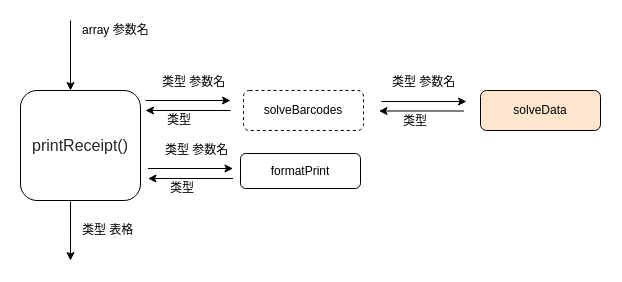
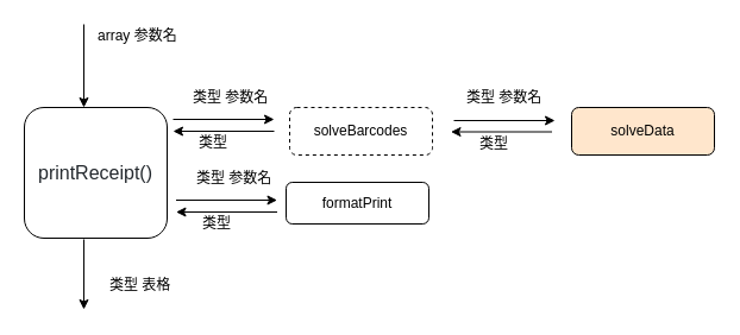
  <mxCell id="0" />
  <mxCell id="1" parent="0" />
  <mxCell id="2" value="&lt;span style=&quot;color: rgb(36 , 41 , 46) ; font-family: , &amp;#34;blinkmacsystemfont&amp;#34; , &amp;#34;segoe ui&amp;#34; , &amp;#34;helvetica&amp;#34; , &amp;#34;arial&amp;#34; , sans-serif , &amp;#34;apple color emoji&amp;#34; , &amp;#34;segoe ui emoji&amp;#34; , &amp;#34;segoe ui symbol&amp;#34; ; font-size: 16px ; background-color: rgb(255 , 255 , 255)&quot;&gt;printReceipt()&lt;/span&gt;" style="rounded=1;whiteSpace=wrap;html=1;" parent="1" vertex="1"><mxGeometry x="20" y="90" width="120" height="110" as="geometry" /></mxCell>
  <mxCell id="3" value="" style="endArrow=classic;html=1;" parent="1" edge="1"><mxGeometry width="50" height="50" relative="1" as="geometry"><mxPoint x="70" y="20" as="sourcePoint" /><mxPoint x="70" y="90" as="targetPoint" /></mxGeometry></mxCell>
  <mxCell id="4" value="solveBarcodes" style="rounded=1;whiteSpace=wrap;html=1;dashed=1;" parent="1" vertex="1"><mxGeometry x="243" y="90" width="120" height="40" as="geometry" /></mxCell>
  <mxCell id="5" value="" style="endArrow=classic;html=1;exitX=0.417;exitY=1.009;exitDx=0;exitDy=0;exitPerimeter=0;" parent="1" source="2" edge="1"><mxGeometry width="50" height="50" relative="1" as="geometry"><mxPoint x="70" y="210" as="sourcePoint" /><mxPoint x="70" y="260" as="targetPoint" /></mxGeometry></mxCell>
  <mxCell id="6" value="formatPrint" style="rounded=1;whiteSpace=wrap;html=1;" parent="1" vertex="1"><mxGeometry x="240" y="153" width="120" height="35" as="geometry" /></mxCell>
  <mxCell id="7" value="solveData" style="rounded=1;whiteSpace=wrap;html=1;fillColor=#ffe6cc;" parent="1" vertex="1"><mxGeometry x="480" y="90" width="120" height="40" as="geometry" /></mxCell>
  <mxCell id="8" value="" style="endArrow=classic;startArrow=none;html=1;startFill=0;" parent="1" edge="1"><mxGeometry width="50" height="50" relative="1" as="geometry"><mxPoint x="145" y="100" as="sourcePoint" /><mxPoint x="230" y="100" as="targetPoint" /></mxGeometry></mxCell>
  <mxCell id="9" value="" style="endArrow=classic;startArrow=none;html=1;startFill=0;" parent="1" edge="1"><mxGeometry width="50" height="50" relative="1" as="geometry"><mxPoint x="230" y="110" as="sourcePoint" /><mxPoint x="145" y="110" as="targetPoint" /></mxGeometry></mxCell>
  <mxCell id="10" value="类型 参数名" style="text;html=1;resizable=0;points=[];autosize=1;align=left;verticalAlign=top;spacingTop=-4;" parent="1" vertex="1"><mxGeometry x="160" y="72" width="80" height="20" as="geometry" /></mxCell>
  <mxCell id="11" value="类型" style="text;html=1;resizable=0;points=[];autosize=1;align=left;verticalAlign=top;spacingTop=-4;" parent="1" vertex="1"><mxGeometry x="165" y="110" width="40" height="20" as="geometry" /></mxCell>
  <mxCell id="12" value="" style="endArrow=classic;startArrow=none;html=1;startFill=0;" parent="1" edge="1"><mxGeometry width="50" height="50" relative="1" as="geometry"><mxPoint x="147.5" y="168" as="sourcePoint" /><mxPoint x="232.5" y="168" as="targetPoint" /></mxGeometry></mxCell>
  <mxCell id="13" value="" style="endArrow=classic;startArrow=none;html=1;startFill=0;" parent="1" edge="1"><mxGeometry width="50" height="50" relative="1" as="geometry"><mxPoint x="232.5" y="178" as="sourcePoint" /><mxPoint x="147.5" y="178" as="targetPoint" /></mxGeometry></mxCell>
  <mxCell id="14" value="类型 参数名" style="text;html=1;resizable=0;points=[];autosize=1;align=left;verticalAlign=top;spacingTop=-4;" parent="1" vertex="1"><mxGeometry x="162.5" y="140" width="80" height="20" as="geometry" /></mxCell>
  <mxCell id="15" value="类型" style="text;html=1;resizable=0;points=[];autosize=1;align=left;verticalAlign=top;spacingTop=-4;" parent="1" vertex="1"><mxGeometry x="167.5" y="178" width="40" height="20" as="geometry" /></mxCell>
  <mxCell id="16" value="" style="endArrow=classic;startArrow=none;html=1;startFill=0;" parent="1" edge="1"><mxGeometry width="50" height="50" relative="1" as="geometry"><mxPoint x="381" y="101" as="sourcePoint" /><mxPoint x="466" y="101" as="targetPoint" /></mxGeometry></mxCell>
  <mxCell id="17" value="类型 参数名" style="text;html=1;resizable=0;points=[];autosize=1;align=left;verticalAlign=top;spacingTop=-4;" parent="1" vertex="1"><mxGeometry x="390" y="72" width="80" height="20" as="geometry" /></mxCell>
  <mxCell id="18" value="类型" style="text;html=1;resizable=0;points=[];autosize=1;align=left;verticalAlign=top;spacingTop=-4;" parent="1" vertex="1"><mxGeometry x="401" y="111" width="40" height="20" as="geometry" /></mxCell>
  <mxCell id="19" value="" style="endArrow=classic;startArrow=none;html=1;startFill=0;" parent="1" edge="1"><mxGeometry width="50" height="50" relative="1" as="geometry"><mxPoint x="463.5" y="110.5" as="sourcePoint" /><mxPoint x="378.5" y="110.5" as="targetPoint" /></mxGeometry></mxCell>
  <mxCell id="20" value="array 参数名" style="text;html=1;resizable=0;points=[];autosize=1;align=left;verticalAlign=top;spacingTop=-4;" parent="1" vertex="1"><mxGeometry x="80" y="20" width="80" height="20" as="geometry" /></mxCell>
- <mxCell id="21" value="类型 表格" style="text;html=1;resizable=0;points=[];autosize=1;align=left;verticalAlign=top;spacingTop=-4;" parent="1" vertex="1"><mxGeometry x="80" y="220" width="70" height="20" as="geometry" /></mxCell>
+ <mxCell id="21" value="类型 表格" style="text;html=1;resizable=0;points=[];autosize=1;align=left;verticalAlign=top;spacingTop=-4;" parent="1" vertex="1"><mxGeometry x="90" y="230" width="70" height="20" as="geometry" /></mxCell>
